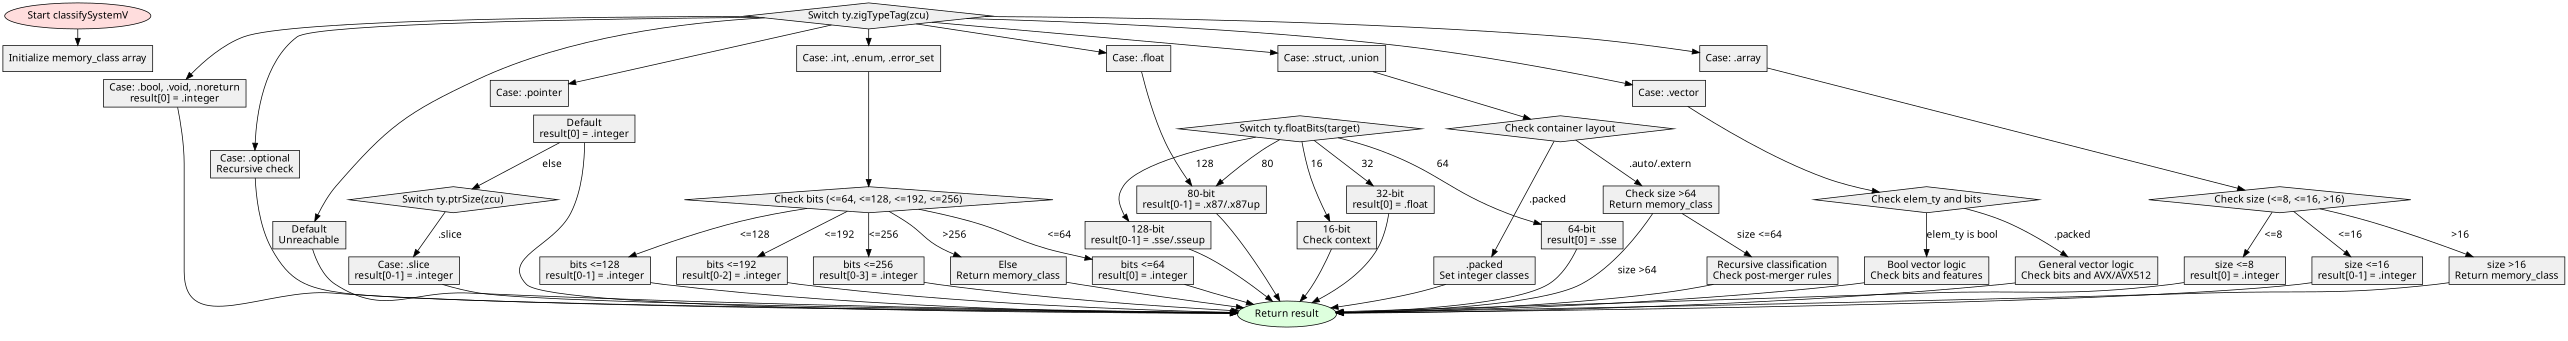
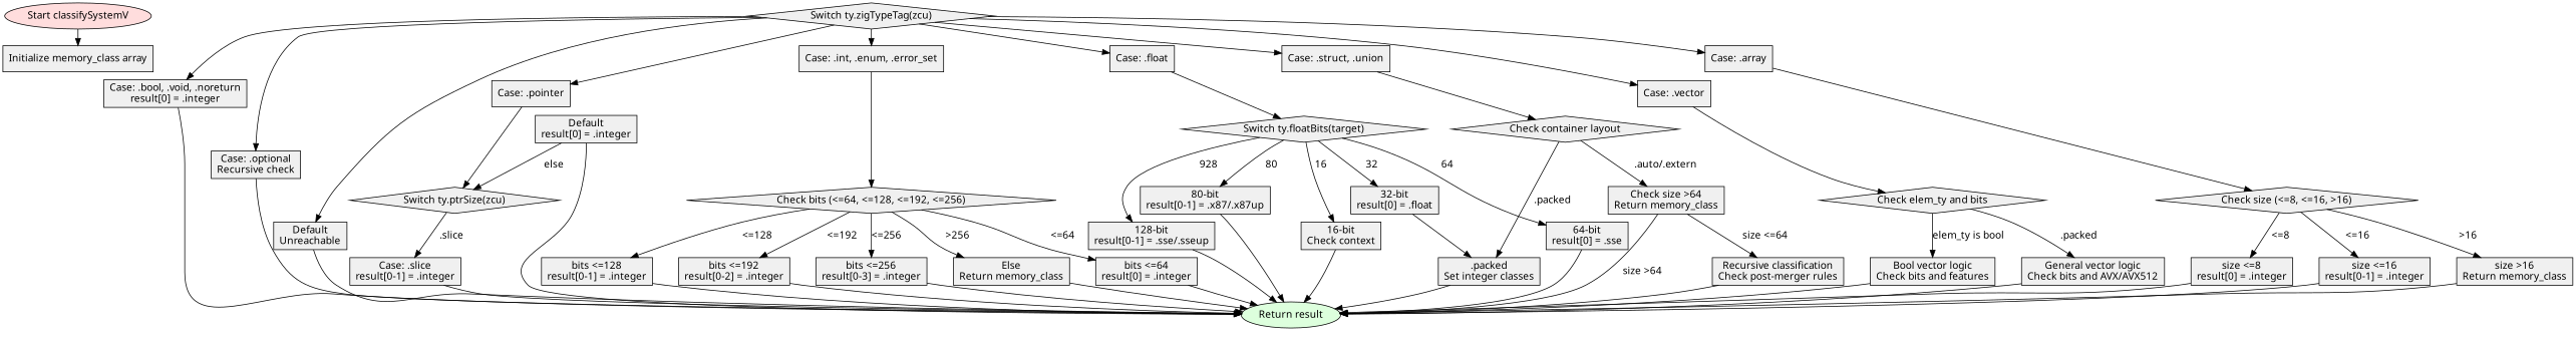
  digraph {
    fontname="Noto Sans"
    nodesep=0.5
    ranksep=0.3
    node [fillcolor="#f0f0f0" fontname="Noto Sans" shape=rectangle style=filled]
    edge [fontname="Noto Sans"]
    n1 [fillcolor="#ffdddd" label="Start classifySystemV" shape=ellipse]
    n2 [label="Initialize memory_class array"]
    n3 [label="Switch ty.zigTypeTag(zcu)" shape=diamond]
    n4 [label="Case: .pointer"]
    n5 [label="Case: .int, .enum, .error_set"]
    n6 [label="Case: .float"]
    n7 [label="Case: .vector"]
    n8 [label="Case: .struct, .union"]
    n9 [label="Case: .array"]
    n10 [label="Case: .bool, .void, .noreturn\nresult[0] = .integer"]
    n11 [label="Case: .optional\nRecursive check"]
    n12 [label="Default\nUnreachable"]
    n13 [label="Switch ty.ptrSize(zcu)" shape=diamond]
    n14 [label="Check bits (<=64, <=128, <=192, <=256)" shape=diamond]
    n15 [label="Switch ty.floatBits(target)" shape=diamond]
    n16 [label="Check elem_ty and bits" shape=diamond]
    n17 [label="Check container layout" shape=diamond]
    n18 [label="Check size (<=8, <=16, >16)" shape=diamond]
    n19 [fillcolor="#ddffdd" label="Return result" shape=ellipse]
    n20 [label="Case: .slice\nresult[0-1] = .integer"]
    n21 [label="Default\nresult[0] = .integer"]
    n22 [label="bits <=64\nresult[0] = .integer"]
    n23 [label="bits <=128\nresult[0-1] = .integer"]
    n24 [label="bits <=192\nresult[0-2] = .integer"]
    n25 [label="bits <=256\nresult[0-3] = .integer"]
    n26 [label="Else\nReturn memory_class"]
    n27 [label="16-bit\nCheck context"]
    n28 [label="32-bit\nresult[0] = .float"]
    n29 [label="64-bit\nresult[0] = .sse"]
    n30 [label="128-bit\nresult[0-1] = .sse/.sseup"]
    n31 [label="80-bit\nresult[0-1] = .x87/.x87up"]
    n32 [label="Bool vector logic\nCheck bits and features"]
    n33 [label="General vector logic\nCheck bits and AVX/AVX512"]
    n34 [label=".packed\nSet integer classes"]
    n35 [label="Check size >64\nReturn memory_class"]
    n36 [label="Recursive classification\nCheck post-merger rules"]
    n37 [label="size <=8\nresult[0] = .integer"]
    n38 [label="size <=16\nresult[0-1] = .integer"]
    n39 [label="size >16\nReturn memory_class"]
    n1 -> n2
    n3 -> n4
    n3 -> n5
    n3 -> n6
    n3 -> n7
    n3 -> n8
    n3 -> n9
    n3 -> n10
    n3 -> n11
    n3 -> n12
+   n4 -> n13
    n5 -> n14
-   n6 -> n31
+   n6 -> n15
    n7 -> n16
    n8 -> n17
    n9 -> n18
    n10 -> n19
    n11 -> n19
    n12 -> n19
    n13 -> n20 [label=".slice"]
    n14 -> n22 [label="<=64"]
    n14 -> n23 [label="<=128"]
    n14 -> n24 [label="<=192"]
    n14 -> n25 [label="<=256"]
    n14 -> n26 [label=">256"]
    n15 -> n27 [label=16]
    n15 -> n28 [label=32]
    n15 -> n29 [label=64]
-   n15 -> n30 [label=128]
+   n15 -> n30 [label=928]
    n15 -> n31 [label=80]
    n16 -> n32 [label="elem_ty is bool"]
    n16 -> n33 [label=".packed"]
    n17 -> n34 [label=".packed"]
    n17 -> n35 [label=".auto/.extern"]
    n18 -> n37 [label="<=8"]
    n18 -> n38 [label="<=16"]
    n18 -> n39 [label=">16"]
    n20 -> n19
    n21 -> n13 [label=else]
    n21 -> n19
    n22 -> n19
    n23 -> n19
    n24 -> n19
    n25 -> n19
    n26 -> n19
    n27 -> n19
-   n28 -> n19
+   n28 -> n34
    n29 -> n19
    n30 -> n19
    n31 -> n19
    n32 -> n19
    n33 -> n19
    n34 -> n19
    n35 -> n19 [label="size >64"]
    n35 -> n36 [label="size <=64"]
    n36 -> n19
    n37 -> n19
    n38 -> n19
    n39 -> n19
  }
